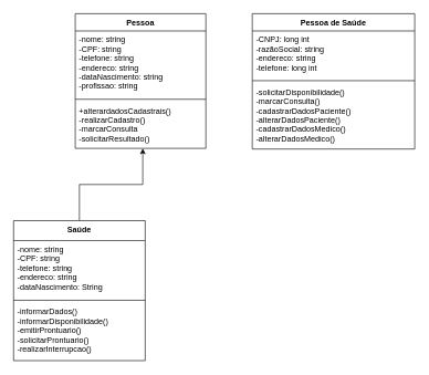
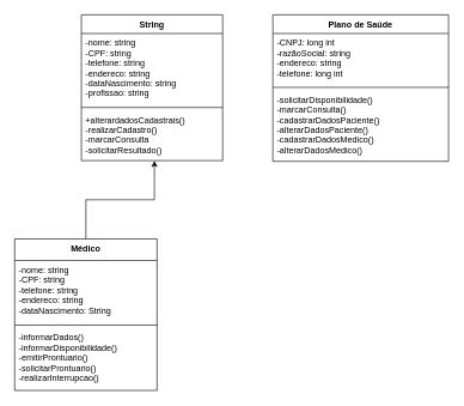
  <mxCell id="0" />
  <mxCell id="1" parent="0" />
- <mxCell id="2" value="Pessoa" style="swimlane;fontStyle=1;align=center;verticalAlign=top;childLayout=stackLayout;horizontal=1;startSize=26;horizontalStack=0;resizeParent=1;resizeParentMax=0;resizeLast=0;collapsible=1;marginBottom=0;" vertex="1" parent="1"><mxGeometry x="113" y="20" width="197" height="203" as="geometry" /></mxCell>
+ <mxCell id="2" value="String" style="swimlane;fontStyle=1;align=center;verticalAlign=top;childLayout=stackLayout;horizontal=1;startSize=26;horizontalStack=0;resizeParent=1;resizeParentMax=0;resizeLast=0;collapsible=1;marginBottom=0;" vertex="1" parent="1"><mxGeometry x="113" y="20" width="197" height="203" as="geometry" /></mxCell>
  <mxCell id="3" value="-nome: string&#10;-CPF: string&#10;-telefone: string&#10;-endereco: string&#10;-dataNascimento: string&#10;-profissao: string" style="text;strokeColor=none;fillColor=none;align=left;verticalAlign=top;spacingLeft=4;spacingRight=4;overflow=hidden;rotatable=0;points=[[0,0.5],[1,0.5]];portConstraint=eastwest;" vertex="1" parent="2"><mxGeometry y="26" width="197" height="99" as="geometry" /></mxCell>
  <mxCell id="4" value="" style="line;strokeWidth=1;fillColor=none;align=left;verticalAlign=middle;spacingTop=-1;spacingLeft=3;spacingRight=3;rotatable=0;labelPosition=right;points=[];portConstraint=eastwest;" vertex="1" parent="2"><mxGeometry y="125" width="197" height="8" as="geometry" /></mxCell>
  <mxCell id="5" value="+alterardadosCadastrais()&#10;-realizarCadastro()&#10;-marcarConsulta&#10;-solicitarResultado()" style="text;strokeColor=none;fillColor=none;align=left;verticalAlign=top;spacingLeft=4;spacingRight=4;overflow=hidden;rotatable=0;points=[[0,0.5],[1,0.5]];portConstraint=eastwest;" vertex="1" parent="2"><mxGeometry y="133" width="197" height="70" as="geometry" /></mxCell>
  <mxCell id="6" style="edgeStyle=orthogonalEdgeStyle;rounded=0;orthogonalLoop=1;jettySize=auto;html=1;entryX=0.517;entryY=1.003;entryDx=0;entryDy=0;entryPerimeter=0;" edge="1" parent="1" source="7" target="5"><mxGeometry relative="1" as="geometry"><mxPoint x="119.25" y="272.8" as="targetPoint" /></mxGeometry></mxCell>
- <mxCell id="7" value="Saúde" style="swimlane;fontStyle=1;align=center;verticalAlign=top;childLayout=stackLayout;horizontal=1;startSize=30;horizontalStack=0;resizeParent=1;resizeParentMax=0;resizeLast=0;collapsible=1;marginBottom=0;" vertex="1" parent="1"><mxGeometry x="20" y="332" width="198.5" height="211" as="geometry" /></mxCell>
+ <mxCell id="7" value="Médico" style="swimlane;fontStyle=1;align=center;verticalAlign=top;childLayout=stackLayout;horizontal=1;startSize=30;horizontalStack=0;resizeParent=1;resizeParentMax=0;resizeLast=0;collapsible=1;marginBottom=0;" vertex="1" parent="1"><mxGeometry x="20" y="332" width="198.5" height="211" as="geometry" /></mxCell>
  <mxCell id="8" value="-nome: string&#10;-CPF: string&#10;-telefone: string&#10;-endereco: string&#10;-dataNascimento: String" style="text;strokeColor=none;fillColor=none;align=left;verticalAlign=top;spacingLeft=4;spacingRight=4;overflow=hidden;rotatable=0;points=[[0,0.5],[1,0.5]];portConstraint=eastwest;" vertex="1" parent="7"><mxGeometry y="30" width="198.5" height="86" as="geometry" /></mxCell>
  <mxCell id="9" value="" style="line;strokeWidth=1;fillColor=none;align=left;verticalAlign=middle;spacingTop=-1;spacingLeft=3;spacingRight=3;rotatable=0;labelPosition=right;points=[];portConstraint=eastwest;" vertex="1" parent="7"><mxGeometry y="116" width="198.5" height="8" as="geometry" /></mxCell>
  <mxCell id="10" value="-informarDados()&#10;-informarDisponibilidade()&#10;-emitirProntuario()&#10;-solicitarProntuario()&#10;-realizarInterrupcao()" style="text;strokeColor=none;fillColor=none;align=left;verticalAlign=top;spacingLeft=4;spacingRight=4;overflow=hidden;rotatable=0;points=[[0,0.5],[1,0.5]];portConstraint=eastwest;" vertex="1" parent="7"><mxGeometry y="124" width="198.5" height="87" as="geometry" /></mxCell>
- <mxCell id="11" value="Pessoa de Saúde" style="swimlane;fontStyle=1;align=center;verticalAlign=top;childLayout=stackLayout;horizontal=1;startSize=26;horizontalStack=0;resizeParent=1;resizeParentMax=0;resizeLast=0;collapsible=1;marginBottom=0;" vertex="1" parent="1"><mxGeometry x="380" y="20" width="245" height="204" as="geometry" /></mxCell>
+ <mxCell id="11" value="Plano de Saúde" style="swimlane;fontStyle=1;align=center;verticalAlign=top;childLayout=stackLayout;horizontal=1;startSize=26;horizontalStack=0;resizeParent=1;resizeParentMax=0;resizeLast=0;collapsible=1;marginBottom=0;" vertex="1" parent="1"><mxGeometry x="380" y="20" width="245" height="204" as="geometry" /></mxCell>
  <mxCell id="12" value="-CNPJ: long int&#10;-razãoSocial: string&#10;-endereco: string&#10;-telefone: long int&#10;" style="text;strokeColor=none;fillColor=none;align=left;verticalAlign=top;spacingLeft=4;spacingRight=4;overflow=hidden;rotatable=0;points=[[0,0.5],[1,0.5]];portConstraint=eastwest;" vertex="1" parent="11"><mxGeometry y="26" width="245" height="71" as="geometry" /></mxCell>
  <mxCell id="13" value="" style="line;strokeWidth=1;fillColor=none;align=left;verticalAlign=middle;spacingTop=-1;spacingLeft=3;spacingRight=3;rotatable=0;labelPosition=right;points=[];portConstraint=eastwest;" vertex="1" parent="11"><mxGeometry y="97" width="245" height="8" as="geometry" /></mxCell>
  <mxCell id="14" value="-solicitarDisponibilidade()&#10;-marcarConsulta()&#10;-cadastrarDadosPaciente()&#10;-alterarDadosPaciente()&#10;-cadastrarDadosMedico()&#10;-alterarDadosMedico()" style="text;strokeColor=none;fillColor=none;align=left;verticalAlign=top;spacingLeft=4;spacingRight=4;overflow=hidden;rotatable=0;points=[[0,0.5],[1,0.5]];portConstraint=eastwest;" vertex="1" parent="11"><mxGeometry y="105" width="245" height="99" as="geometry" /></mxCell>
